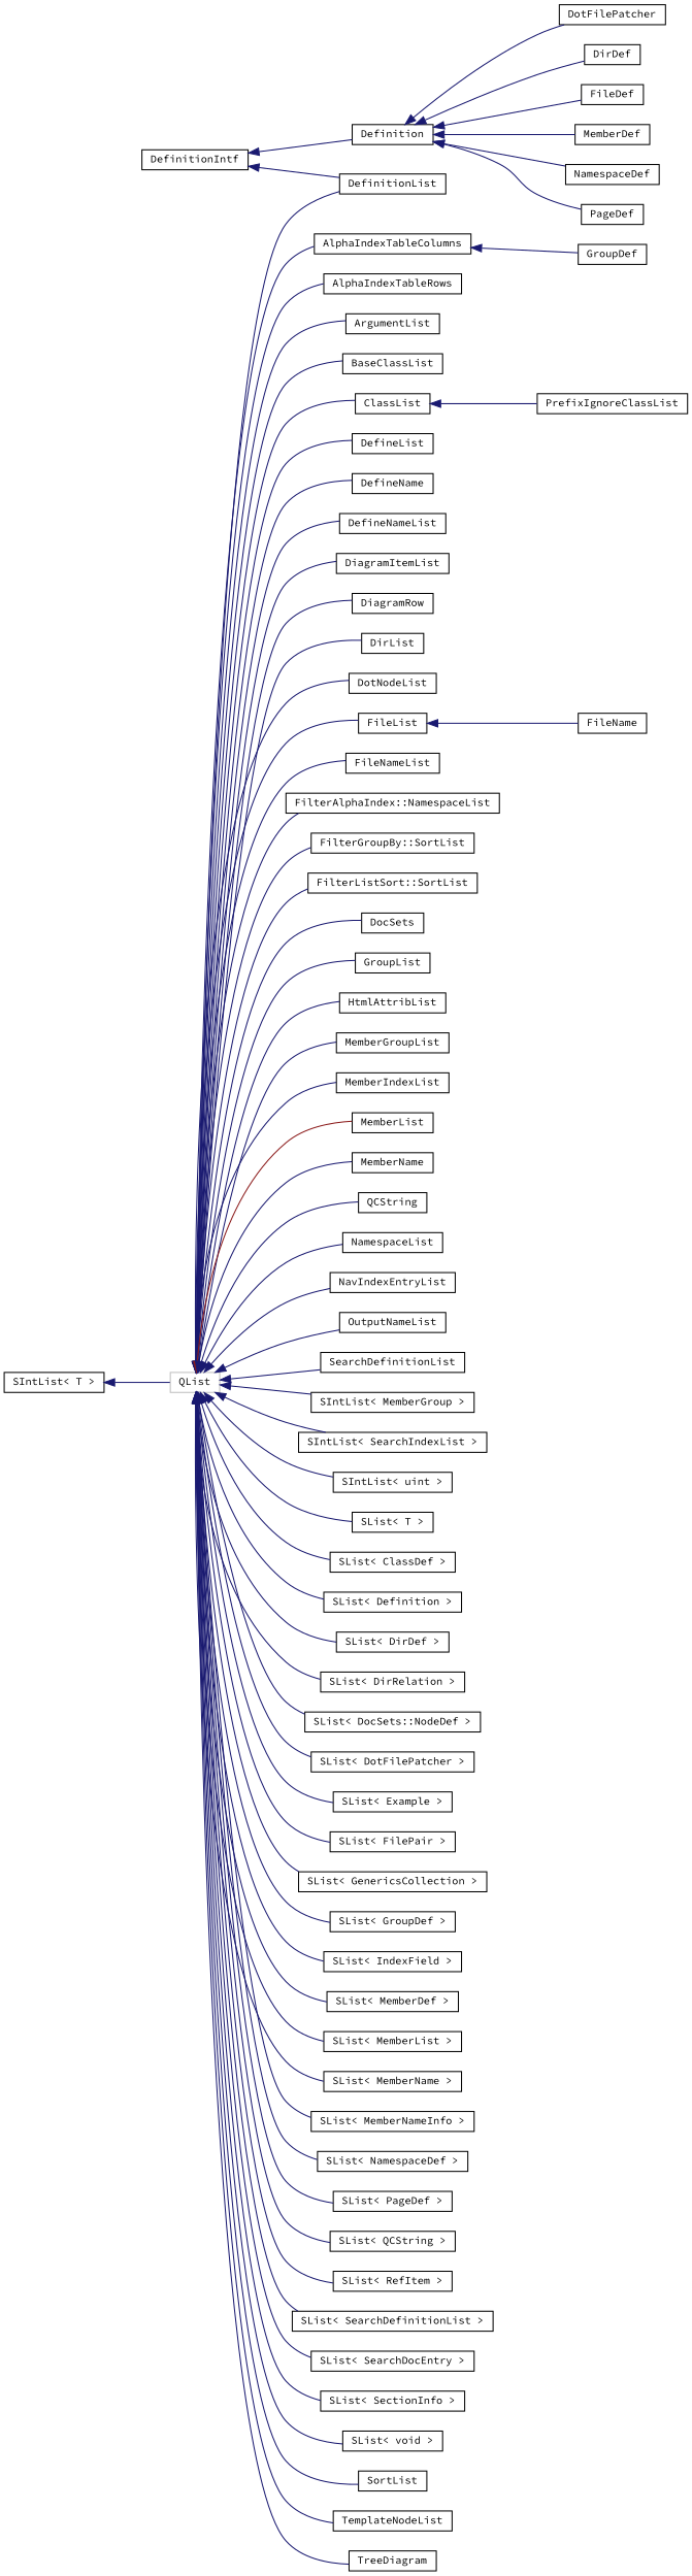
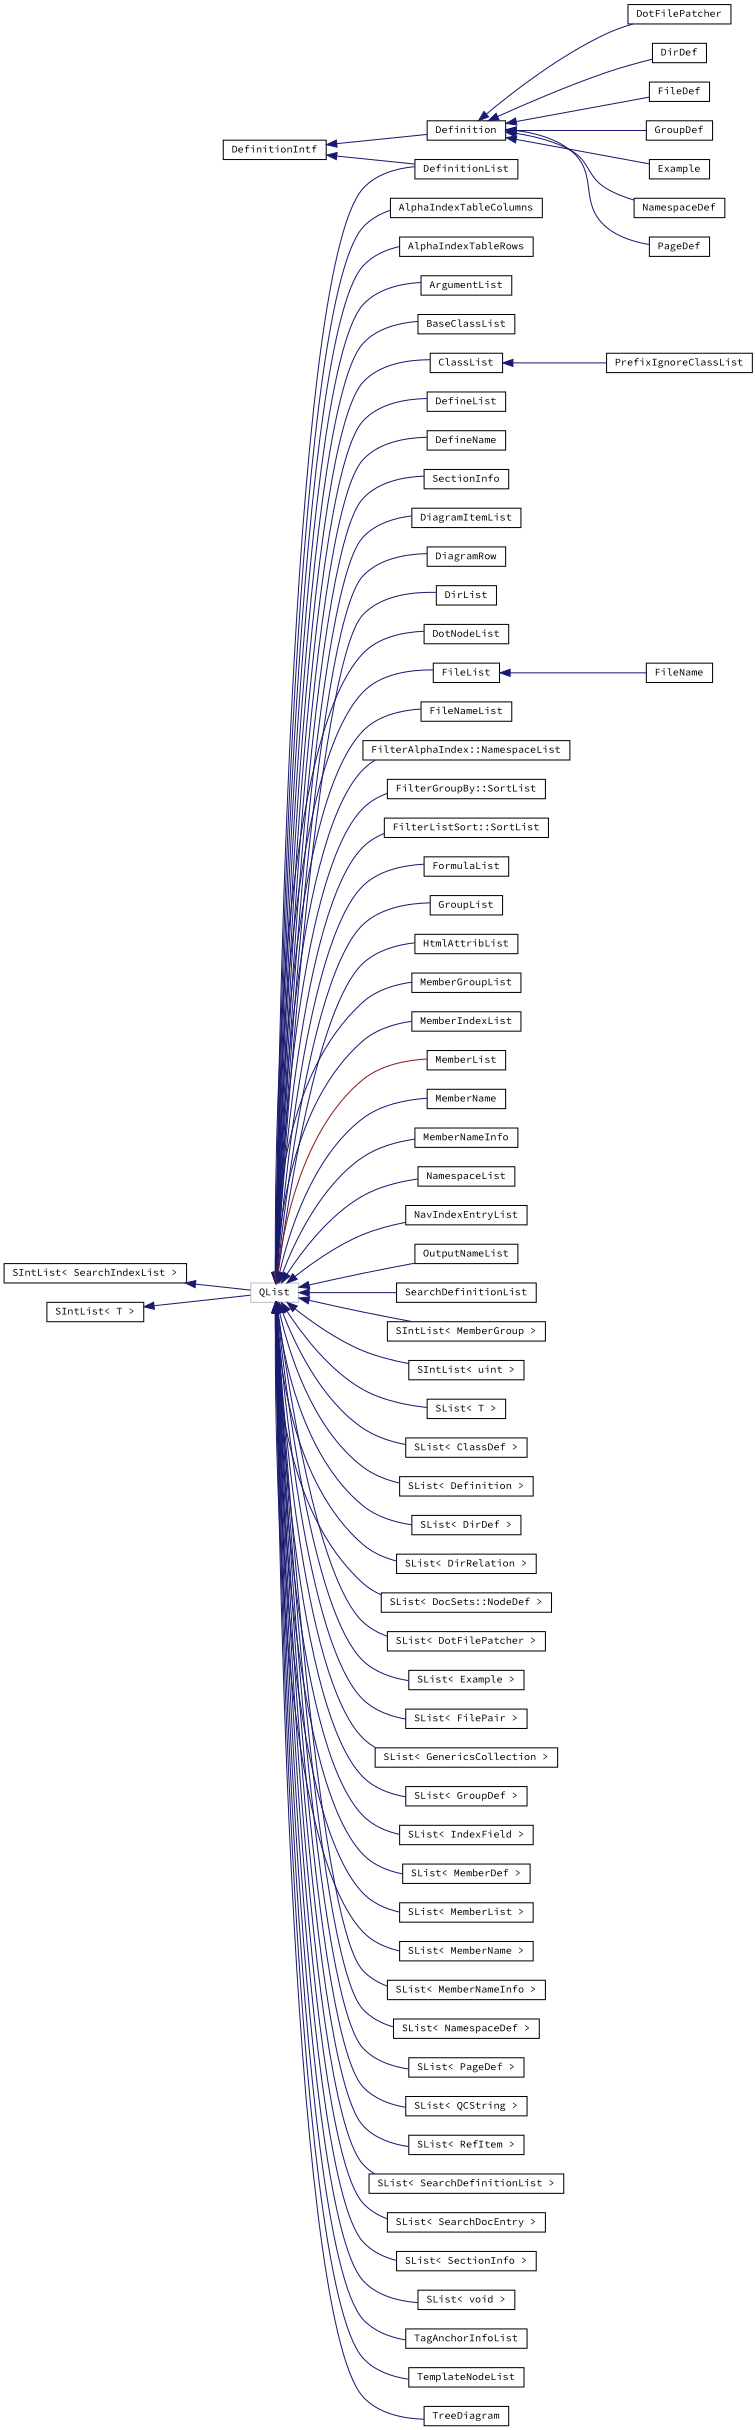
  digraph {
    fontname="Source Code Pro"
    rankdir=LR
    node [color=black fillcolor=white fontname="Source Code Pro" fontsize=10 shape=record style=filled]
    edge [color=midnightblue dir=back fontname="Source Code Pro" fontsize=10 labelfontname=Helvetica labelfontsize=10 style=solid]
    n1 [height=0.2 label=DefinitionIntf width=0.4]
    n2 [height=0.2 label=Definition width=0.4]
    n3 [height=0.2 label=DefinitionList width=0.4]
    n4 [height=0.2 label=DotFilePatcher width=0.4]
    n5 [height=0.2 label=DirDef width=0.4]
    n6 [height=0.2 label=FileDef width=0.4]
    n7 [height=0.2 label=GroupDef width=0.4]
-   n8 [height=0.2 label=MemberDef width=0.4]
+   n8 [height=0.2 label=Example width=0.4]
    n9 [height=0.2 label=NamespaceDef width=0.4]
    n10 [height=0.2 label=PageDef width=0.4]
    n11 [color=grey75 height=0.2 label=QList width=0.4]
    n12 [height=0.2 label=AlphaIndexTableColumns width=0.4]
    n13 [height=0.2 label=AlphaIndexTableRows width=0.4]
    n14 [height=0.2 label=ArgumentList width=0.4]
    n15 [height=0.2 label=BaseClassList width=0.4]
    n16 [height=0.2 label=ClassList width=0.4]
    n17 [height=0.2 label=DefineList width=0.4]
    n18 [height=0.2 label=DefineName width=0.4]
-   n19 [height=0.2 label=DefineNameList width=0.4]
+   n19 [height=0.2 label=SectionInfo width=0.4]
    n20 [height=0.2 label=DiagramItemList width=0.4]
    n21 [height=0.2 label=DiagramRow width=0.4]
    n22 [height=0.2 label=DirList width=0.4]
    n23 [height=0.2 label=DotNodeList width=0.4]
    n24 [height=0.2 label=FileList width=0.4]
    n25 [height=0.2 label=FileNameList width=0.4]
    n26 [height=0.2 label="FilterAlphaIndex::NamespaceList" width=0.4]
    n27 [height=0.2 label="FilterGroupBy::SortList" width=0.4]
    n28 [height=0.2 label="FilterListSort::SortList" width=0.4]
-   n29 [height=0.2 label=DocSets width=0.4]
+   n29 [height=0.2 label=FormulaList width=0.4]
    n30 [height=0.2 label=GroupList width=0.4]
    n31 [height=0.2 label=HtmlAttribList width=0.4]
    n32 [height=0.2 label=MemberGroupList width=0.4]
    n33 [height=0.2 label=MemberIndexList width=0.4]
    n34 [height=0.2 label=MemberList width=0.4]
    n35 [height=0.2 label=MemberName width=0.4]
-   n36 [height=0.2 label=QCString width=0.4]
+   n36 [height=0.2 label=MemberNameInfo width=0.4]
    n37 [height=0.2 label=NamespaceList width=0.4]
    n38 [height=0.2 label=NavIndexEntryList width=0.4]
    n39 [height=0.2 label=OutputNameList width=0.4]
    n40 [height=0.2 label=SearchDefinitionList width=0.4]
    n41 [height=0.2 label="SIntList\< MemberGroup \>" width=0.4]
    n42 [height=0.2 label="SIntList\< SearchIndexList \>" width=0.4]
    n43 [height=0.2 label="SIntList\< uint \>" width=0.4]
    n44 [height=0.2 label="SList\< T \>" width=0.4]
    n45 [height=0.2 label="SList\< ClassDef \>" width=0.4]
    n46 [height=0.2 label="SList\< Definition \>" width=0.4]
    n47 [height=0.2 label="SList\< DirDef \>" width=0.4]
    n48 [height=0.2 label="SList\< DirRelation \>" width=0.4]
    n49 [height=0.2 label="SList\< DocSets::NodeDef \>" width=0.4]
    n50 [height=0.2 label="SList\< DotFilePatcher \>" width=0.4]
    n51 [height=0.2 label="SList\< Example \>" width=0.4]
    n52 [height=0.2 label="SList\< FilePair \>" width=0.4]
    n53 [height=0.2 label="SList\< GenericsCollection \>" width=0.4]
    n54 [height=0.2 label="SList\< GroupDef \>" width=0.4]
    n55 [height=0.2 label="SList\< IndexField \>" width=0.4]
    n56 [height=0.2 label="SList\< MemberDef \>" width=0.4]
    n57 [height=0.2 label="SList\< MemberList \>" width=0.4]
    n58 [height=0.2 label="SList\< MemberName \>" width=0.4]
    n59 [height=0.2 label="SList\< MemberNameInfo \>" width=0.4]
    n60 [height=0.2 label="SList\< NamespaceDef \>" width=0.4]
    n61 [height=0.2 label="SList\< PageDef \>" width=0.4]
    n62 [height=0.2 label="SList\< QCString \>" width=0.4]
    n63 [height=0.2 label="SList\< RefItem \>" width=0.4]
    n64 [height=0.2 label="SList\< SearchDefinitionList \>" width=0.4]
    n65 [height=0.2 label="SList\< SearchDocEntry \>" width=0.4]
    n66 [height=0.2 label="SList\< SectionInfo \>" width=0.4]
    n67 [height=0.2 label="SList\< void \>" width=0.4]
-   n68 [height=0.2 label=SortList width=0.4]
+   n68 [height=0.2 label=TagAnchorInfoList width=0.4]
    n69 [height=0.2 label=TemplateNodeList width=0.4]
    n70 [height=0.2 label=TreeDiagram width=0.4]
    n71 [height=0.2 label=PrefixIgnoreClassList width=0.4]
    n72 [height=0.2 label=FileName width=0.4]
    n73 [height=0.2 label="SIntList\< T \>" width=0.4]
    n1 -> n2
    n1 -> n3
    n2 -> n4
    n2 -> n5
    n2 -> n6
-   n12 -> n7
+   n2 -> n7
    n2 -> n8
    n2 -> n9
    n2 -> n10
    n11 -> n3
    n11 -> n12
    n11 -> n13
    n11 -> n14
    n11 -> n15
    n11 -> n16
    n11 -> n17
    n11 -> n18
    n11 -> n19
    n11 -> n20
    n11 -> n21
    n11 -> n22
    n11 -> n23
    n11 -> n24
    n11 -> n25
    n11 -> n26
    n11 -> n27
    n11 -> n28
    n11 -> n29
    n11 -> n30
    n11 -> n31
    n11 -> n32
    n11 -> n33
    n11 -> n34 [color=firebrick4]
    n11 -> n35
    n11 -> n36
    n11 -> n37
    n11 -> n38
    n11 -> n39
    n11 -> n40
    n11 -> n41
-   n11 -> n42
+   n42 -> n11
    n11 -> n43
    n11 -> n44
    n11 -> n45
    n11 -> n46
    n11 -> n47
    n11 -> n48
    n11 -> n49
    n11 -> n50
    n11 -> n51
    n11 -> n52
    n11 -> n53
    n11 -> n54
    n11 -> n55
    n11 -> n56
    n11 -> n57
    n11 -> n58
    n11 -> n59
    n11 -> n60
    n11 -> n61
    n11 -> n62
    n11 -> n63
    n11 -> n64
    n11 -> n65
    n11 -> n66
    n11 -> n67
    n11 -> n68
    n11 -> n69
    n11 -> n70
    n16 -> n71
    n24 -> n72
    n73 -> n11
  }
